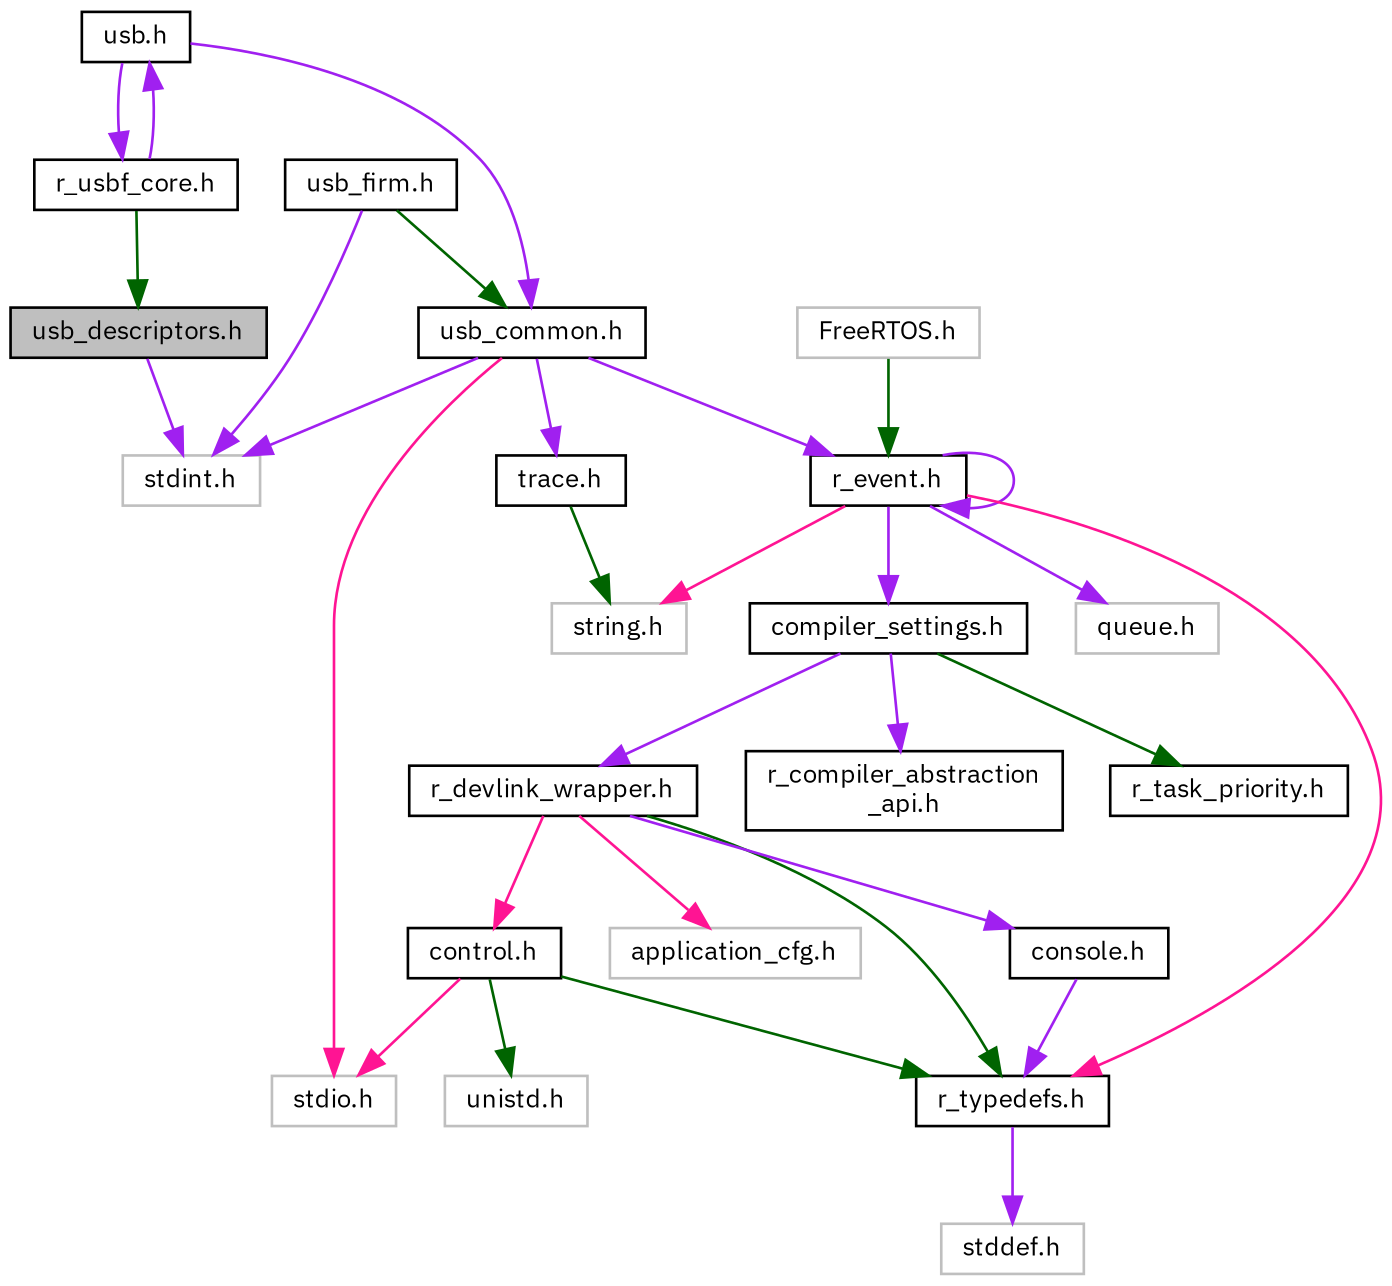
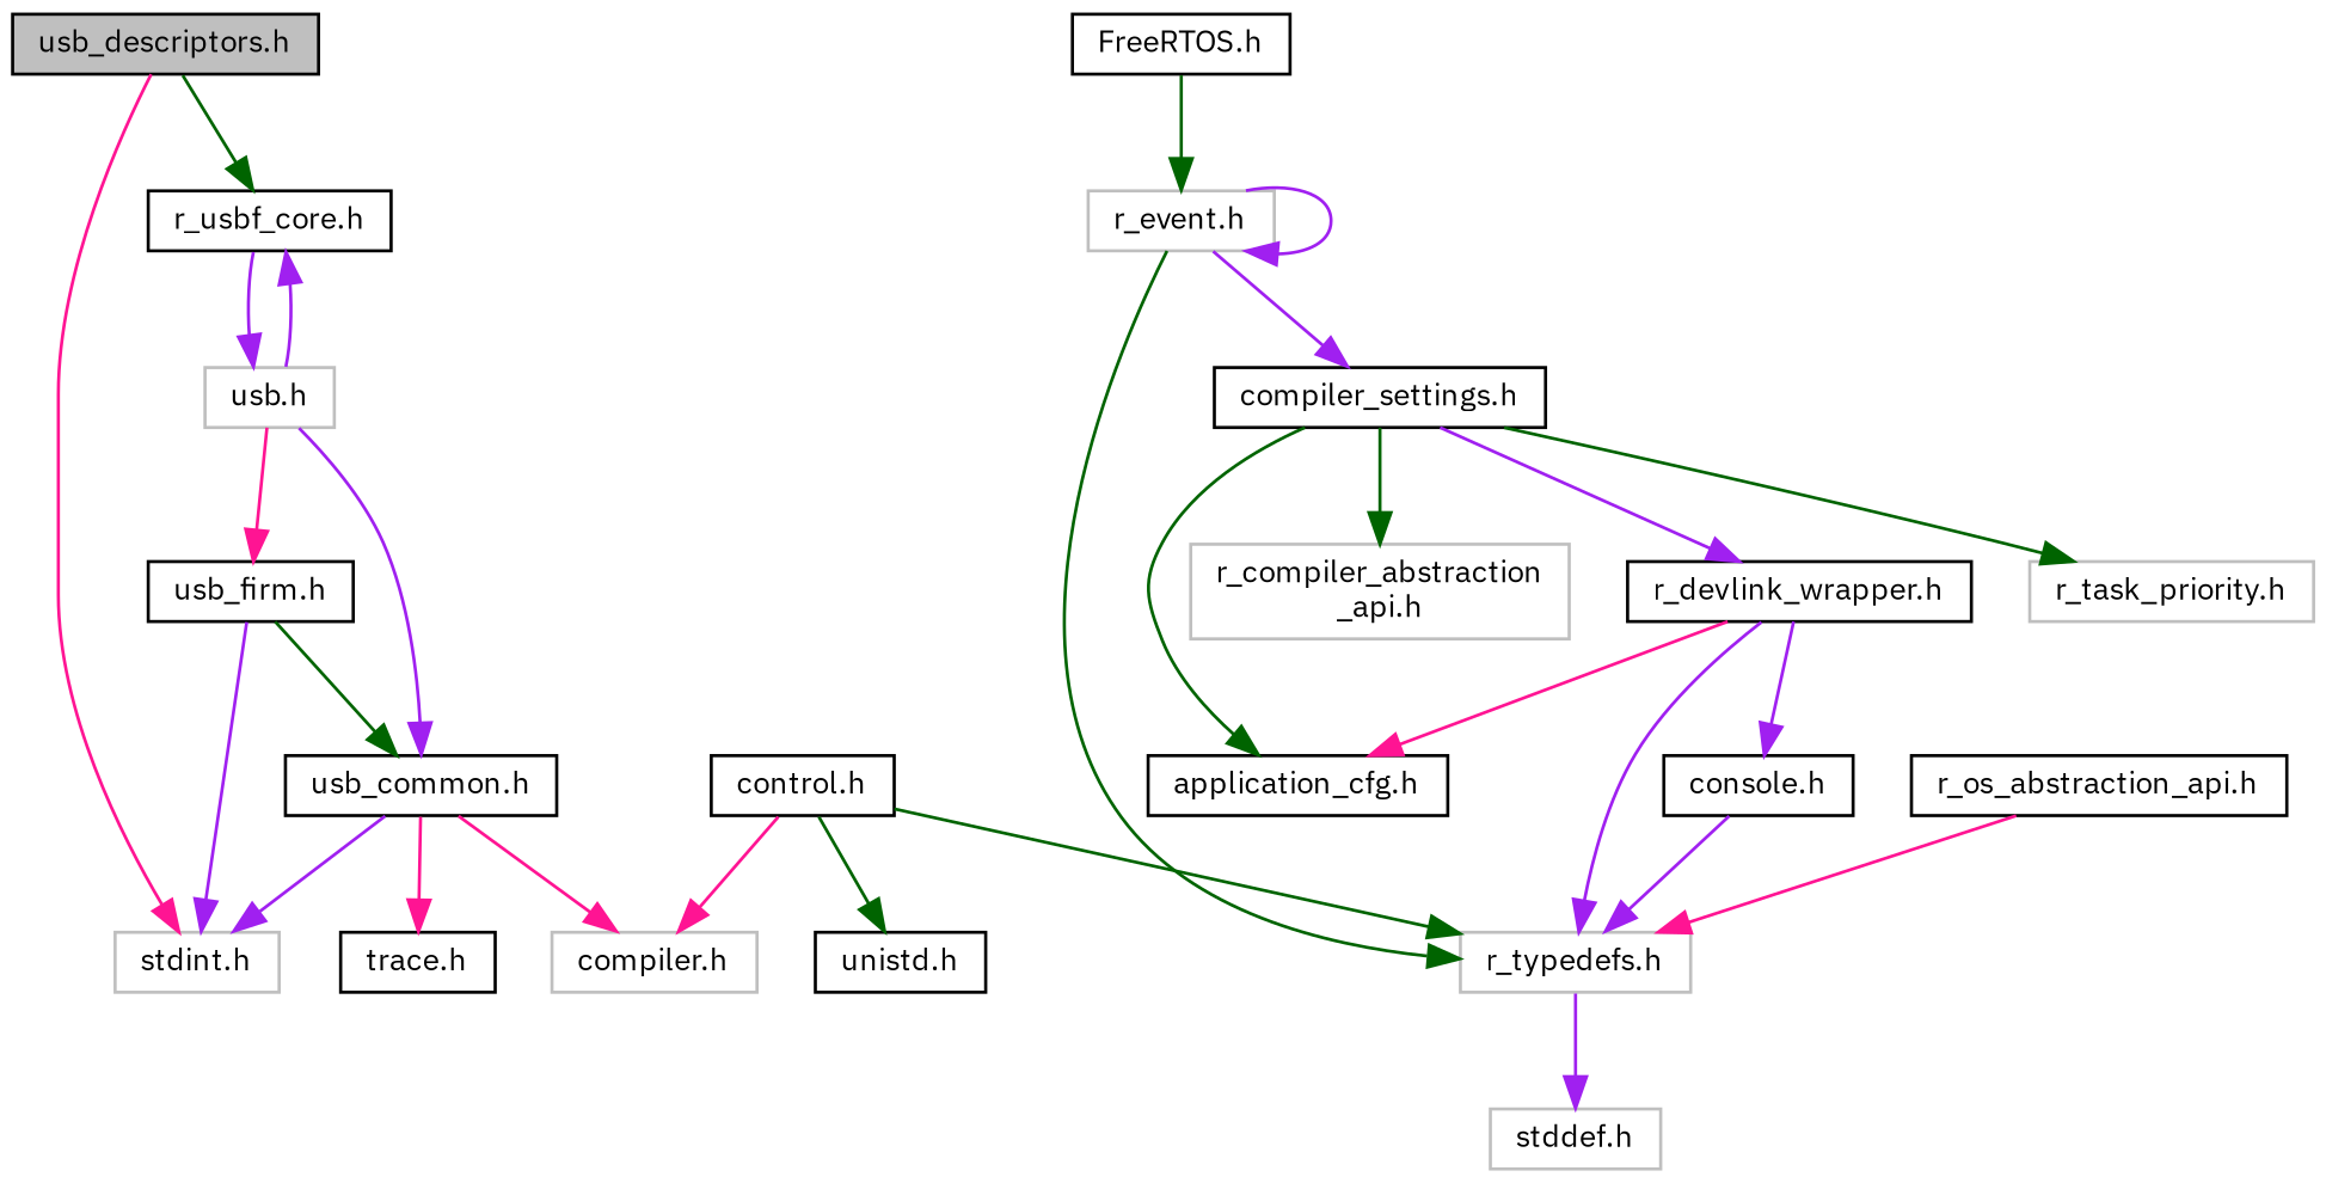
  digraph {
    fontname="IBM Plex Sans"
    node [color=black fillcolor=white fontname="IBM Plex Sans" fontsize=10 shape=record style=filled]
    edge [color=purple fontname="IBM Plex Sans" fontsize=10 labelfontname=Helvetica labelfontsize=10 style=solid]
    n1 [fillcolor=grey75 fontcolor=black height=0.2 label="usb_descriptors.h" width=0.4]
    n2 [color=grey75 height=0.2 label="stdint.h" width=0.4]
    n3 [height=0.2 label="r_usbf_core.h" width=0.4]
-   n4 [height=0.2 label="usb.h" width=0.4]
+   n4 [color=grey75 height=0.2 label="usb.h" width=0.4]
    n5 [height=0.2 label="usb_firm.h" width=0.4]
    n6 [height=0.2 label="usb_common.h" width=0.4]
-   n7 [color=grey75 height=0.2 label="stdio.h" width=0.4]
-   n8 [height=0.2 label="r_event.h" width=0.4]
+   n7 [color=grey75 height=0.2 label="compiler.h" width=0.4]
+   n8 [color=grey75 height=0.2 label="r_event.h" width=0.4]
    n9 [height=0.2 label="trace.h" width=0.4]
-   n10 [color=grey75 height=0.2 label="string.h" width=0.4]
-   n11 [height=0.2 label="r_typedefs.h" width=0.4]
+   n11 [color=grey75 height=0.2 label="r_typedefs.h" width=0.4]
    n12 [height=0.2 label="compiler_settings.h" width=0.4]
-   n13 [color=grey75 height=0.2 label="queue.h" width=0.4]
    n14 [color=grey75 height=0.2 label="stddef.h" width=0.4]
-   n15 [color=grey75 height=0.2 label="application_cfg.h" width=0.4]
-   n16 [height=0.2 label="r_compiler_abstraction\l_api.h" width=0.4]
+   n15 [height=0.2 label="application_cfg.h" width=0.4]
+   n16 [color=grey75 height=0.2 label="r_compiler_abstraction\l_api.h" width=0.4]
    n17 [height=0.2 label="r_devlink_wrapper.h" width=0.4]
-   n18 [height=0.2 label="r_task_priority.h" width=0.4]
-   n19 [color=grey75 height=0.2 label="FreeRTOS.h" width=0.4]
+   n18 [color=grey75 height=0.2 label="r_task_priority.h" width=0.4]
+   n19 [height=0.2 label="FreeRTOS.h" width=0.4]
+   n20 [height=0.2 label="r_os_abstraction_api.h" width=0.4]
    n21 [height=0.2 label="control.h" width=0.4]
    n22 [height=0.2 label="console.h" width=0.4]
-   n23 [color=grey75 height=0.2 label="unistd.h" width=0.4]
-   n1 -> n2
-   n3 -> n1 [color=darkgreen]
+   n23 [height=0.2 label="unistd.h" width=0.4]
+   n1 -> n2 [color=deeppink]
+   n1 -> n3 [color=darkgreen]
    n3 -> n4
    n4 -> n3
+   n4 -> n5 [color=deeppink]
    n4 -> n6
    n5 -> n2
    n5 -> n6 [color=darkgreen]
    n6 -> n2
    n6 -> n7 [color=deeppink]
-   n6 -> n8
-   n6 -> n9
+   n6 -> n9 [color=deeppink]
    n8 -> n8
-   n8 -> n10 [color=deeppink]
-   n8 -> n11 [color=deeppink]
+   n8 -> n11 [color=darkgreen]
    n8 -> n12
-   n8 -> n13
-   n9 -> n10 [color=darkgreen]
    n11 -> n14
-   n12 -> n16
+   n12 -> n15 [color=darkgreen]
+   n12 -> n16 [color=darkgreen]
    n12 -> n17
    n12 -> n18 [color=darkgreen]
-   n17 -> n11 [color=darkgreen]
+   n17 -> n11
    n17 -> n15 [color=deeppink]
-   n17 -> n21 [color=deeppink]
    n17 -> n22
    n19 -> n8 [color=darkgreen]
+   n20 -> n11 [color=deeppink]
    n21 -> n7 [color=deeppink]
    n21 -> n11 [color=darkgreen]
    n21 -> n23 [color=darkgreen]
    n22 -> n11
  }
